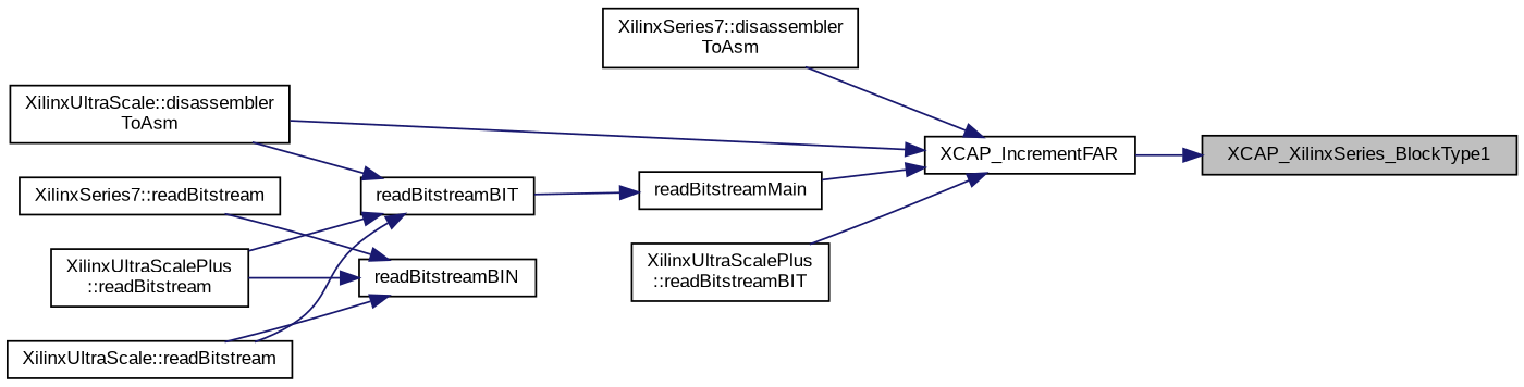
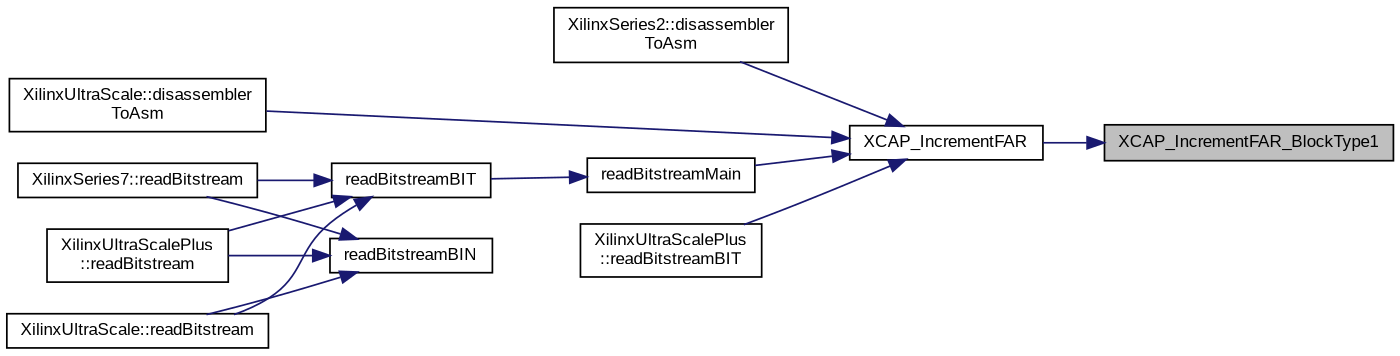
  digraph {
    fontname="Liberation Sans"
    rankdir=RL
    node [color=black fillcolor=white fontname="Liberation Sans" fontsize=10 shape=record style=filled]
    edge [color=midnightblue dir=back fontname="Liberation Sans" fontsize=10 labelfontname=Helvetica labelfontsize=10 style=solid]
-   n1 [fillcolor=grey75 fontcolor=black height=0.2 label=XCAP_XilinxSeries_BlockType1 width=0.4]
+   n1 [fillcolor=grey75 fontcolor=black height=0.2 label=XCAP_IncrementFAR_BlockType1 width=0.4]
    n2 [height=0.2 label=XCAP_IncrementFAR width=0.4]
-   n3 [height=0.2 label="XilinxSeries7::disassembler\lToAsm" width=0.4]
+   n3 [height=0.2 label="XilinxSeries2::disassembler\lToAsm" width=0.4]
    n4 [height=0.2 label="XilinxUltraScale::disassembler\lToAsm" width=0.4]
    n5 [height=0.2 label="XilinxUltraScalePlus\l::readBitstreamBIT" width=0.4]
    n6 [height=0.2 label=readBitstreamMain width=0.4]
    n7 [height=0.2 label=readBitstreamBIT width=0.4]
    n8 [height=0.2 label=readBitstreamBIN width=0.4]
    n9 [height=0.2 label="XilinxSeries7::readBitstream" width=0.4]
    n10 [height=0.2 label="XilinxUltraScalePlus\l::readBitstream" width=0.4]
    n11 [height=0.2 label="XilinxUltraScale::readBitstream" width=0.4]
    n1 -> n2
    n2 -> n3
    n2 -> n4
    n2 -> n5
    n2 -> n6
    n6 -> n7
-   n7 -> n4
+   n7 -> n9
    n7 -> n10
    n7 -> n11
    n8 -> n9
    n8 -> n10
    n8 -> n11
  }
